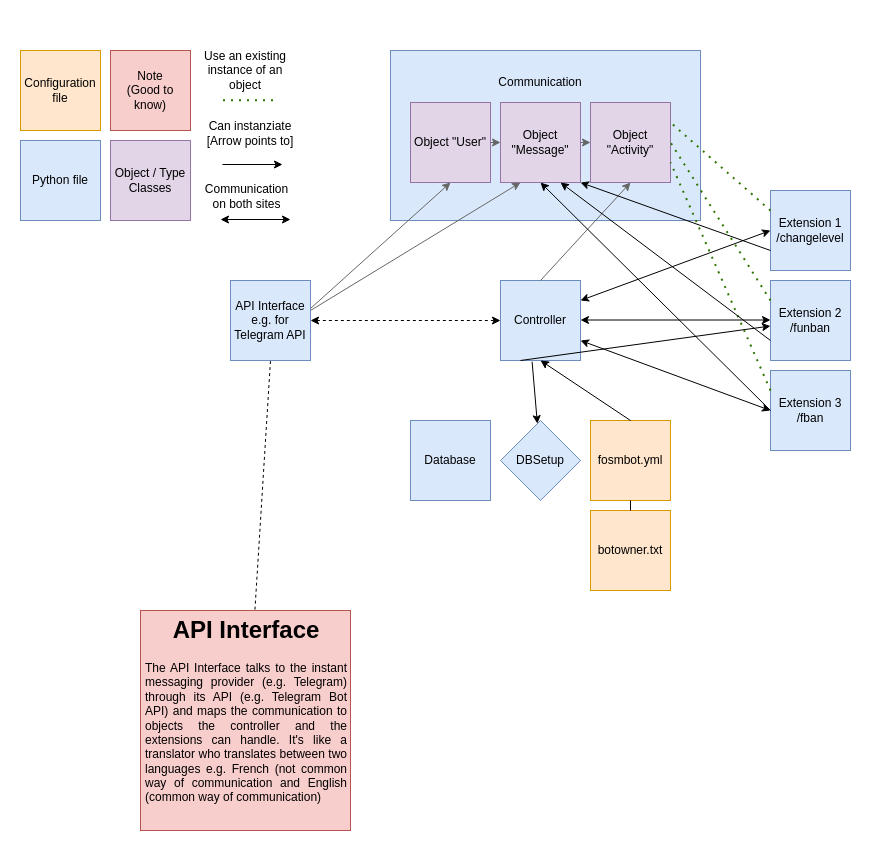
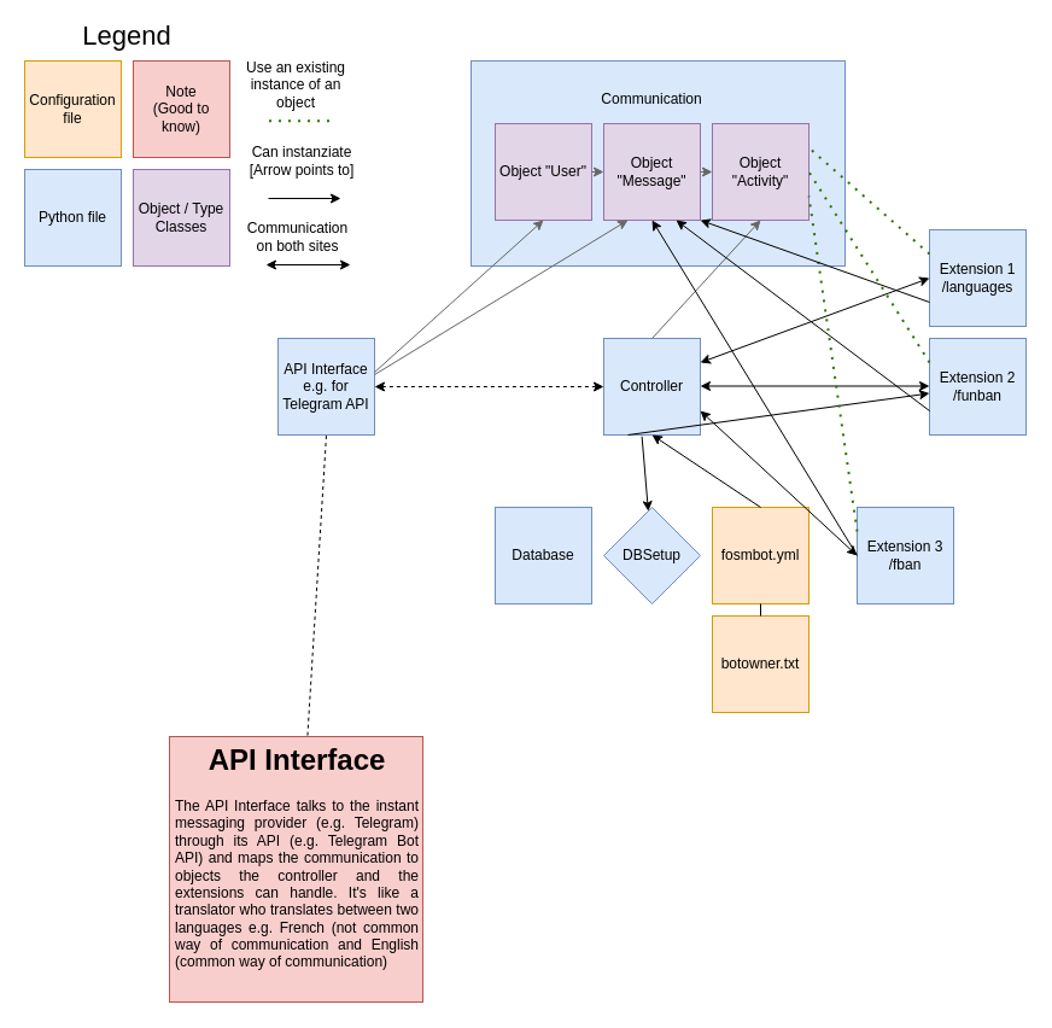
  <mxCell id="0" />
  <mxCell id="1" parent="0" />
  <mxCell id="2" value="Controller" style="whiteSpace=wrap;html=1;aspect=fixed;fillColor=#dae8fc;strokeColor=#6c8ebf;" vertex="1" parent="1"><mxGeometry x="500" y="280" width="80" height="80" as="geometry" /></mxCell>
- <mxCell id="3" value="Extension 1&lt;br&gt;/changelevel" style="whiteSpace=wrap;html=1;aspect=fixed;fillColor=#dae8fc;strokeColor=#6c8ebf;" vertex="1" parent="1"><mxGeometry x="770" y="190" width="80" height="80" as="geometry" /></mxCell>
+ <mxCell id="3" value="Extension 1&lt;br&gt;/languages" style="whiteSpace=wrap;html=1;aspect=fixed;fillColor=#dae8fc;strokeColor=#6c8ebf;" vertex="1" parent="1"><mxGeometry x="770" y="190" width="80" height="80" as="geometry" /></mxCell>
  <mxCell id="4" value="Extension 2&lt;br&gt;/funban" style="whiteSpace=wrap;html=1;aspect=fixed;fillColor=#dae8fc;strokeColor=#6c8ebf;" vertex="1" parent="1"><mxGeometry x="770" y="280" width="80" height="80" as="geometry" /></mxCell>
- <mxCell id="5" value="Extension 3&lt;br&gt;/fban" style="whiteSpace=wrap;html=1;aspect=fixed;fillColor=#dae8fc;strokeColor=#6c8ebf;" vertex="1" parent="1"><mxGeometry x="770" y="370" width="80" height="80" as="geometry" /></mxCell>
+ <mxCell id="5" value="Extension 3&lt;br&gt;/fban" style="whiteSpace=wrap;html=1;aspect=fixed;fillColor=#dae8fc;strokeColor=#6c8ebf;" vertex="1" parent="1"><mxGeometry x="710" y="420" width="80" height="80" as="geometry" /></mxCell>
  <mxCell id="6" value="API Interface&lt;br&gt;e.g. for Telegram API" style="whiteSpace=wrap;html=1;aspect=fixed;fillColor=#dae8fc;strokeColor=#6c8ebf;" vertex="1" parent="1"><mxGeometry x="230" y="280" width="80" height="80" as="geometry" /></mxCell>
  <mxCell id="7" value="DBSetup" style="rhombus;whiteSpace=wrap;html=1;aspect=fixed;fillColor=#dae8fc;strokeColor=#6c8ebf;" vertex="1" parent="1"><mxGeometry x="500" y="420" width="80" height="80" as="geometry" /></mxCell>
  <mxCell id="8" value="Database" style="whiteSpace=wrap;html=1;aspect=fixed;fillColor=#dae8fc;strokeColor=#6c8ebf;" vertex="1" parent="1"><mxGeometry x="410" y="420" width="80" height="80" as="geometry" /></mxCell>
  <mxCell id="9" value="fosmbot.yml" style="whiteSpace=wrap;html=1;aspect=fixed;fillColor=#ffe6cc;strokeColor=#d79b00;" vertex="1" parent="1"><mxGeometry x="590" y="420" width="80" height="80" as="geometry" /></mxCell>
  <mxCell id="10" value="Object / Type Classes" style="whiteSpace=wrap;html=1;aspect=fixed;fillColor=#e1d5e7;strokeColor=#9673a6;" vertex="1" parent="1"><mxGeometry x="110" y="140" width="80" height="80" as="geometry" /></mxCell>
  <mxCell id="11" value="Python file" style="whiteSpace=wrap;html=1;aspect=fixed;fillColor=#dae8fc;strokeColor=#6c8ebf;" vertex="1" parent="1"><mxGeometry x="20" y="140" width="80" height="80" as="geometry" /></mxCell>
  <mxCell id="12" value="Configuration file" style="whiteSpace=wrap;html=1;aspect=fixed;fillColor=#ffe6cc;strokeColor=#d79b00;" vertex="1" parent="1"><mxGeometry x="20" y="50" width="80" height="80" as="geometry" /></mxCell>
  <mxCell id="13" value="" style="rounded=0;whiteSpace=wrap;html=1;fillColor=#dae8fc;strokeColor=#6c8ebf;" vertex="1" parent="1"><mxGeometry x="390" y="50" width="310" height="170" as="geometry" /></mxCell>
  <mxCell id="14" value="Object &quot;Message&quot;" style="whiteSpace=wrap;html=1;aspect=fixed;fillColor=#e1d5e7;strokeColor=#9673a6;" vertex="1" parent="1"><mxGeometry x="500" y="102" width="80" height="80" as="geometry" /></mxCell>
  <mxCell id="15" value="Object &quot;User&quot;" style="whiteSpace=wrap;html=1;aspect=fixed;fillColor=#e1d5e7;strokeColor=#9673a6;" vertex="1" parent="1"><mxGeometry x="410" y="102" width="80" height="80" as="geometry" /></mxCell>
  <mxCell id="16" value="Object &quot;Activity&quot;" style="whiteSpace=wrap;html=1;aspect=fixed;fillColor=#e1d5e7;strokeColor=#9673a6;" vertex="1" parent="1"><mxGeometry x="590" y="102" width="80" height="80" as="geometry" /></mxCell>
  <mxCell id="17" value="Communication" style="text;html=1;strokeColor=none;fillColor=none;align=center;verticalAlign=middle;whiteSpace=wrap;rounded=0;" vertex="1" parent="1"><mxGeometry x="495" y="72" width="90" height="20" as="geometry" /></mxCell>
  <mxCell id="18" value="botowner.txt" style="whiteSpace=wrap;html=1;aspect=fixed;fillColor=#ffe6cc;strokeColor=#d79b00;" vertex="1" parent="1"><mxGeometry x="590" y="510" width="80" height="80" as="geometry" /></mxCell>
  <mxCell id="19" value="" style="endArrow=classic;startArrow=classic;html=1;exitX=1;exitY=0.5;exitDx=0;exitDy=0;entryX=0;entryY=0.5;entryDx=0;entryDy=0;dashed=1;" edge="1" parent="1" source="6" target="2"><mxGeometry width="50" height="50" relative="1" as="geometry"><mxPoint x="520" y="320" as="sourcePoint" /><mxPoint x="570" y="270" as="targetPoint" /></mxGeometry></mxCell>
  <mxCell id="20" value="" style="endArrow=classic;startArrow=classic;html=1;exitX=1;exitY=0.5;exitDx=0;exitDy=0;entryX=0;entryY=0.5;entryDx=0;entryDy=0;" edge="1" parent="1"><mxGeometry width="50" height="50" relative="1" as="geometry"><mxPoint x="580" y="319.5" as="sourcePoint" /><mxPoint x="770" y="319.5" as="targetPoint" /></mxGeometry></mxCell>
  <mxCell id="21" value="" style="endArrow=classic;html=1;exitX=0.5;exitY=0;exitDx=0;exitDy=0;entryX=0.5;entryY=1;entryDx=0;entryDy=0;" edge="1" parent="1" source="9" target="2"><mxGeometry width="50" height="50" relative="1" as="geometry"><mxPoint x="520" y="320" as="sourcePoint" /><mxPoint x="570" y="270" as="targetPoint" /></mxGeometry></mxCell>
  <mxCell id="22" value="" style="endArrow=none;html=1;entryX=0.5;entryY=0;entryDx=0;entryDy=0;" edge="1" parent="1" source="9" target="18"><mxGeometry width="50" height="50" relative="1" as="geometry"><mxPoint x="520" y="320" as="sourcePoint" /><mxPoint x="570" y="270" as="targetPoint" /></mxGeometry></mxCell>
  <mxCell id="23" value="" style="endArrow=classic;startArrow=classic;html=1;exitX=1;exitY=0.75;exitDx=0;exitDy=0;entryX=0;entryY=0.5;entryDx=0;entryDy=0;" edge="1" parent="1" source="2" target="5"><mxGeometry width="50" height="50" relative="1" as="geometry"><mxPoint x="580" y="340" as="sourcePoint" /><mxPoint x="770" y="340" as="targetPoint" /></mxGeometry></mxCell>
  <mxCell id="24" value="" style="endArrow=classic;startArrow=classic;html=1;entryX=0;entryY=0.5;entryDx=0;entryDy=0;exitX=1;exitY=0.25;exitDx=0;exitDy=0;" edge="1" parent="1" source="2" target="3"><mxGeometry width="50" height="50" relative="1" as="geometry"><mxPoint x="620" y="290" as="sourcePoint" /><mxPoint x="770" y="300" as="targetPoint" /></mxGeometry></mxCell>
  <mxCell id="25" value="" style="endArrow=classic;html=1;exitX=0.25;exitY=1;exitDx=0;exitDy=0;" edge="1" parent="1" source="2" target="4"><mxGeometry width="50" height="50" relative="1" as="geometry"><mxPoint x="520" y="320" as="sourcePoint" /><mxPoint x="570" y="270" as="targetPoint" /></mxGeometry></mxCell>
  <mxCell id="26" value="" style="endArrow=classic;html=1;exitX=0.395;exitY=1.015;exitDx=0;exitDy=0;exitPerimeter=0;" edge="1" parent="1" source="2" target="7"><mxGeometry width="50" height="50" relative="1" as="geometry"><mxPoint x="530" y="370" as="sourcePoint" /><mxPoint x="460" y="430" as="targetPoint" /></mxGeometry></mxCell>
  <mxCell id="27" value="" style="endArrow=classic;html=1;exitX=0.5;exitY=1;exitDx=0;exitDy=0;entryX=0.5;entryY=1;entryDx=0;entryDy=0;fillColor=#f5f5f5;strokeColor=#666666;" edge="1" parent="1" target="15"><mxGeometry width="50" height="50" relative="1" as="geometry"><mxPoint x="310" y="308" as="sourcePoint" /><mxPoint x="460" y="250" as="targetPoint" /></mxGeometry></mxCell>
  <mxCell id="28" value="" style="endArrow=classic;html=1;entryX=0.5;entryY=1;entryDx=0;entryDy=0;exitX=0.5;exitY=0;exitDx=0;exitDy=0;fillColor=#f5f5f5;strokeColor=#666666;" edge="1" parent="1" source="2" target="16"><mxGeometry width="50" height="50" relative="1" as="geometry"><mxPoint x="520" y="320" as="sourcePoint" /><mxPoint x="570" y="270" as="targetPoint" /></mxGeometry></mxCell>
  <mxCell id="29" value="" style="endArrow=classic;html=1;fillColor=#f5f5f5;strokeColor=#666666;" edge="1" parent="1" source="15" target="14"><mxGeometry width="50" height="50" relative="1" as="geometry"><mxPoint x="510" y="330" as="sourcePoint" /><mxPoint x="560" y="280" as="targetPoint" /></mxGeometry></mxCell>
  <mxCell id="30" value="" style="endArrow=classic;html=1;entryX=0;entryY=0.5;entryDx=0;entryDy=0;exitX=1;exitY=0.5;exitDx=0;exitDy=0;fillColor=#f5f5f5;strokeColor=#666666;" edge="1" parent="1" source="14" target="16"><mxGeometry width="50" height="50" relative="1" as="geometry"><mxPoint x="550" y="390" as="sourcePoint" /><mxPoint x="600" y="340" as="targetPoint" /></mxGeometry></mxCell>
+ <mxCell id="31" value="&lt;font style=&quot;font-size: 22px&quot;&gt;Legend&lt;/font&gt;" style="text;html=1;strokeColor=none;fillColor=none;align=center;verticalAlign=middle;whiteSpace=wrap;rounded=0;" vertex="1" parent="1"><mxGeometry x="60" y="20" width="90" height="20" as="geometry" /></mxCell>
  <mxCell id="32" value="&lt;h1 style=&quot;text-align: center&quot;&gt;API Interface&lt;/h1&gt;&lt;p style=&quot;text-align: justify&quot;&gt;The API Interface talks to the instant messaging provider (e.g. Telegram) through its API (e.g. Telegram Bot API) and maps the communication to objects the controller and the extensions can handle. It's like a translator who translates between two languages e.g. French (not common way of communication and English (common way of communication)&lt;/p&gt;" style="text;html=1;strokeColor=#b85450;fillColor=#f8cecc;spacing=5;spacingTop=-20;whiteSpace=wrap;overflow=hidden;rounded=0;" vertex="1" parent="1"><mxGeometry x="140" y="610" width="210" height="220" as="geometry" /></mxCell>
  <mxCell id="33" value="" style="endArrow=none;dashed=1;html=1;exitX=0.545;exitY=-0.004;exitDx=0;exitDy=0;exitPerimeter=0;entryX=0.5;entryY=1;entryDx=0;entryDy=0;" edge="1" parent="1" source="32" target="6"><mxGeometry width="50" height="50" relative="1" as="geometry"><mxPoint x="480" y="490" as="sourcePoint" /><mxPoint x="530" y="440" as="targetPoint" /></mxGeometry></mxCell>
  <mxCell id="34" value="Note&lt;br&gt;(Good to know)" style="whiteSpace=wrap;html=1;aspect=fixed;fillColor=#f8cecc;strokeColor=#b85450;" vertex="1" parent="1"><mxGeometry x="110" y="50" width="80" height="80" as="geometry" /></mxCell>
  <mxCell id="35" value="" style="endArrow=none;dashed=1;html=1;dashPattern=1 3;strokeWidth=2;exitX=0;exitY=0.25;exitDx=0;exitDy=0;fillColor=#60a917;strokeColor=#2D7600;entryX=1;entryY=0.25;entryDx=0;entryDy=0;" edge="1" parent="1" source="3" target="16"><mxGeometry width="50" height="50" relative="1" as="geometry"><mxPoint x="480" y="330" as="sourcePoint" /><mxPoint x="530" y="280" as="targetPoint" /></mxGeometry></mxCell>
  <mxCell id="36" value="" style="endArrow=none;dashed=1;html=1;dashPattern=1 3;strokeWidth=2;entryX=1;entryY=0.5;entryDx=0;entryDy=0;fillColor=#60a917;strokeColor=#2D7600;exitX=0;exitY=0.25;exitDx=0;exitDy=0;" edge="1" parent="1" source="4" target="16"><mxGeometry width="50" height="50" relative="1" as="geometry"><mxPoint x="810" y="208" as="sourcePoint" /><mxPoint x="670" y="160" as="targetPoint" /></mxGeometry></mxCell>
  <mxCell id="37" value="" style="endArrow=none;dashed=1;html=1;dashPattern=1 3;strokeWidth=2;entryX=1;entryY=0.75;entryDx=0;entryDy=0;fillColor=#60a917;strokeColor=#2D7600;exitX=0;exitY=0.25;exitDx=0;exitDy=0;" edge="1" parent="1" source="5" target="16"><mxGeometry width="50" height="50" relative="1" as="geometry"><mxPoint x="780" y="220" as="sourcePoint" /><mxPoint x="680" y="170" as="targetPoint" /></mxGeometry></mxCell>
  <mxCell id="38" value="" style="endArrow=classic;html=1;exitX=1;exitY=0.375;exitDx=0;exitDy=0;entryX=0.25;entryY=1;entryDx=0;entryDy=0;fillColor=#f5f5f5;strokeColor=#666666;exitPerimeter=0;" edge="1" parent="1" source="6" target="14"><mxGeometry width="50" height="50" relative="1" as="geometry"><mxPoint x="320" y="318" as="sourcePoint" /><mxPoint x="460" y="192" as="targetPoint" /></mxGeometry></mxCell>
  <mxCell id="39" value="" style="endArrow=none;dashed=1;html=1;dashPattern=1 3;strokeWidth=2;fillColor=#60a917;strokeColor=#2D7600;entryX=1;entryY=0.25;entryDx=0;entryDy=0;" edge="1" parent="1"><mxGeometry width="50" height="50" relative="1" as="geometry"><mxPoint x="272.5" y="99.71" as="sourcePoint" /><mxPoint x="217.5" y="99.71" as="targetPoint" /></mxGeometry></mxCell>
  <mxCell id="40" value="Use an existing instance of an object" style="text;html=1;strokeColor=none;fillColor=none;align=center;verticalAlign=middle;whiteSpace=wrap;rounded=0;rotation=0;" vertex="1" parent="1"><mxGeometry x="200" y="50" width="90" height="40" as="geometry" /></mxCell>
  <mxCell id="41" value="" style="endArrow=classic;html=1;entryX=1;entryY=1;entryDx=0;entryDy=0;exitX=0;exitY=0.75;exitDx=0;exitDy=0;" edge="1" parent="1" source="3" target="14"><mxGeometry width="50" height="50" relative="1" as="geometry"><mxPoint x="440" y="370" as="sourcePoint" /><mxPoint x="490" y="320" as="targetPoint" /></mxGeometry></mxCell>
  <mxCell id="42" value="" style="endArrow=classic;html=1;entryX=0.75;entryY=1;entryDx=0;entryDy=0;exitX=0;exitY=0.75;exitDx=0;exitDy=0;" edge="1" parent="1" source="4" target="14"><mxGeometry width="50" height="50" relative="1" as="geometry"><mxPoint x="780" y="260" as="sourcePoint" /><mxPoint x="570" y="192" as="targetPoint" /></mxGeometry></mxCell>
  <mxCell id="43" value="" style="endArrow=classic;html=1;exitX=0;exitY=0.5;exitDx=0;exitDy=0;entryX=0.5;entryY=1;entryDx=0;entryDy=0;" edge="1" parent="1" source="5" target="14"><mxGeometry width="50" height="50" relative="1" as="geometry"><mxPoint x="790" y="270" as="sourcePoint" /><mxPoint x="530" y="240" as="targetPoint" /></mxGeometry></mxCell>
  <mxCell id="44" value="" style="endArrow=classic;html=1;" edge="1" parent="1"><mxGeometry width="50" height="50" relative="1" as="geometry"><mxPoint x="222" y="164" as="sourcePoint" /><mxPoint x="282" y="164" as="targetPoint" /><Array as="points" /></mxGeometry></mxCell>
  <mxCell id="45" value="Can instanziate [Arrow points to]" style="text;html=1;strokeColor=none;fillColor=none;align=center;verticalAlign=middle;whiteSpace=wrap;rounded=0;" vertex="1" parent="1"><mxGeometry x="195" y="114" width="110" height="38" as="geometry" /></mxCell>
  <mxCell id="46" value="" style="endArrow=classic;startArrow=classic;html=1;" edge="1" parent="1"><mxGeometry width="50" height="50" relative="1" as="geometry"><mxPoint x="220" y="219" as="sourcePoint" /><mxPoint x="290" y="219" as="targetPoint" /></mxGeometry></mxCell>
  <mxCell id="47" value="Communication on both sites" style="text;html=1;strokeColor=none;fillColor=none;align=center;verticalAlign=middle;whiteSpace=wrap;rounded=0;" vertex="1" parent="1"><mxGeometry x="203.5" y="182" width="85" height="28" as="geometry" /></mxCell>
